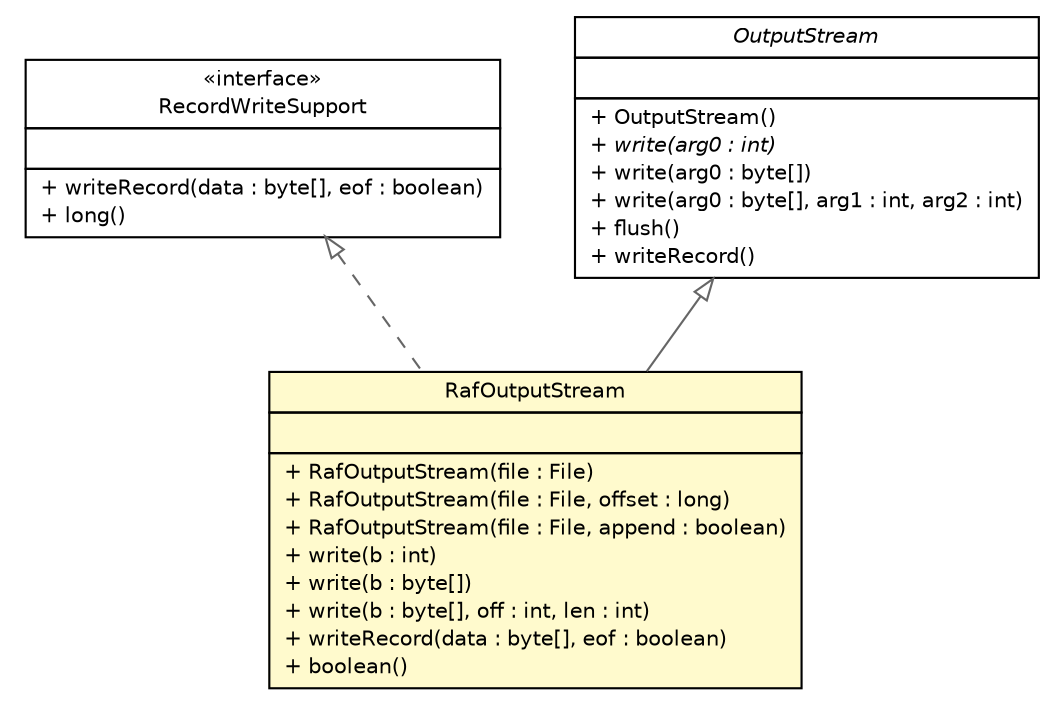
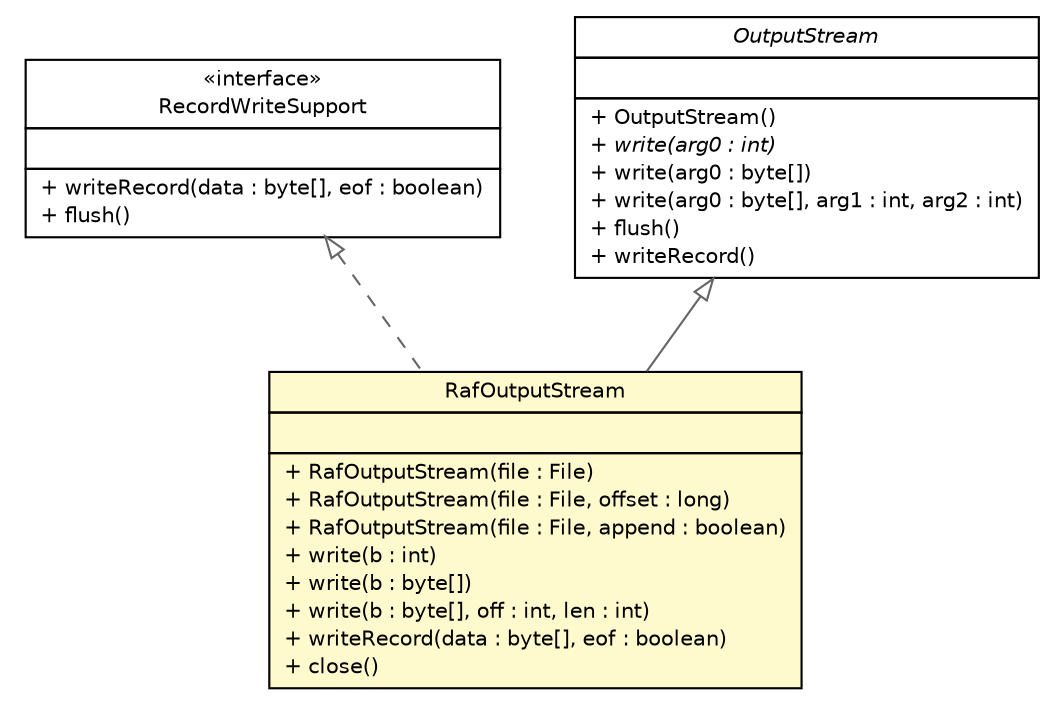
  digraph {
    nodesep=0.25
    ranksep=0.5
    node [fontcolor=black fontname=Helvetica fontsize=10.0 shape=plaintext]
    edge [arrowtail=empty color=gray40 dir=back fontname=Helvetica fontsize=10 headport=p labelfontname=Helvetica labelfontsize=10 tailport=p]
-   n1 [label=<<table title="com.apporiented.hermesftp.streams.RecordWriteSupport" border="0" cellborder="1" cellspacing="0" cellpadding="2" port="p" href="./RecordWriteSupport.html"> 		<tr><td><table border="0" cellspacing="0" cellpadding="1"> <tr><td align="center" balign="center"> &#171;interface&#187; </td></tr> <tr><td align="center" balign="center"> RecordWriteSupport </td></tr> 		</table></td></tr> 		<tr><td><table border="0" cellspacing="0" cellpadding="1"> <tr><td align="left" balign="left">  </td></tr> 		</table></td></tr> 		<tr><td><table border="0" cellspacing="0" cellpadding="1"> <tr><td align="left" balign="left"> + writeRecord(data : byte[], eof : boolean) </td></tr> <tr><td align="left" balign="left"> + long() </td></tr> 		</table></td></tr> 		</table>>]
-   n2 [label=<<table title="com.apporiented.hermesftp.streams.RafOutputStream" border="0" cellborder="1" cellspacing="0" cellpadding="2" port="p" bgcolor="lemonChiffon" href="./RafOutputStream.html"> 		<tr><td><table border="0" cellspacing="0" cellpadding="1"> <tr><td align="center" balign="center"> RafOutputStream </td></tr> 		</table></td></tr> 		<tr><td><table border="0" cellspacing="0" cellpadding="1"> <tr><td align="left" balign="left">  </td></tr> 		</table></td></tr> 		<tr><td><table border="0" cellspacing="0" cellpadding="1"> <tr><td align="left" balign="left"> + RafOutputStream(file : File) </td></tr> <tr><td align="left" balign="left"> + RafOutputStream(file : File, offset : long) </td></tr> <tr><td align="left" balign="left"> + RafOutputStream(file : File, append : boolean) </td></tr> <tr><td align="left" balign="left"> + write(b : int) </td></tr> <tr><td align="left" balign="left"> + write(b : byte[]) </td></tr> <tr><td align="left" balign="left"> + write(b : byte[], off : int, len : int) </td></tr> <tr><td align="left" balign="left"> + writeRecord(data : byte[], eof : boolean) </td></tr> <tr><td align="left" balign="left"> + boolean() </td></tr> 		</table></td></tr> 		</table>>]
+   n1 [label=<<table title="com.apporiented.hermesftp.streams.RecordWriteSupport" border="0" cellborder="1" cellspacing="0" cellpadding="2" port="p" href="./RecordWriteSupport.html"> 		<tr><td><table border="0" cellspacing="0" cellpadding="1"> <tr><td align="center" balign="center"> &#171;interface&#187; </td></tr> <tr><td align="center" balign="center"> RecordWriteSupport </td></tr> 		</table></td></tr> 		<tr><td><table border="0" cellspacing="0" cellpadding="1"> <tr><td align="left" balign="left">  </td></tr> 		</table></td></tr> 		<tr><td><table border="0" cellspacing="0" cellpadding="1"> <tr><td align="left" balign="left"> + writeRecord(data : byte[], eof : boolean) </td></tr> <tr><td align="left" balign="left"> + flush() </td></tr> 		</table></td></tr> 		</table>>]
+   n2 [label=<<table title="com.apporiented.hermesftp.streams.RafOutputStream" border="0" cellborder="1" cellspacing="0" cellpadding="2" port="p" bgcolor="lemonChiffon" href="./RafOutputStream.html"> 		<tr><td><table border="0" cellspacing="0" cellpadding="1"> <tr><td align="center" balign="center"> RafOutputStream </td></tr> 		</table></td></tr> 		<tr><td><table border="0" cellspacing="0" cellpadding="1"> <tr><td align="left" balign="left">  </td></tr> 		</table></td></tr> 		<tr><td><table border="0" cellspacing="0" cellpadding="1"> <tr><td align="left" balign="left"> + RafOutputStream(file : File) </td></tr> <tr><td align="left" balign="left"> + RafOutputStream(file : File, offset : long) </td></tr> <tr><td align="left" balign="left"> + RafOutputStream(file : File, append : boolean) </td></tr> <tr><td align="left" balign="left"> + write(b : int) </td></tr> <tr><td align="left" balign="left"> + write(b : byte[]) </td></tr> <tr><td align="left" balign="left"> + write(b : byte[], off : int, len : int) </td></tr> <tr><td align="left" balign="left"> + writeRecord(data : byte[], eof : boolean) </td></tr> <tr><td align="left" balign="left"> + close() </td></tr> 		</table></td></tr> 		</table>>]
    n3 [label=<<table title="java.io.OutputStream" border="0" cellborder="1" cellspacing="0" cellpadding="2" port="p" href="http://java.sun.com/j2se/1.4.2/docs/api/java/io/OutputStream.html"> 		<tr><td><table border="0" cellspacing="0" cellpadding="1"> <tr><td align="center" balign="center"><font face="Helvetica-Oblique"> OutputStream </font></td></tr> 		</table></td></tr> 		<tr><td><table border="0" cellspacing="0" cellpadding="1"> <tr><td align="left" balign="left">  </td></tr> 		</table></td></tr> 		<tr><td><table border="0" cellspacing="0" cellpadding="1"> <tr><td align="left" balign="left"> + OutputStream() </td></tr> <tr><td align="left" balign="left"><font face="Helvetica-Oblique" point-size="10.0"> + write(arg0 : int) </font></td></tr> <tr><td align="left" balign="left"> + write(arg0 : byte[]) </td></tr> <tr><td align="left" balign="left"> + write(arg0 : byte[], arg1 : int, arg2 : int) </td></tr> <tr><td align="left" balign="left"> + flush() </td></tr> <tr><td align="left" balign="left"> + writeRecord() </td></tr> 		</table></td></tr> 		</table>>]
    n1 -> n2 [style=dashed]
    n3 -> n2
  }
